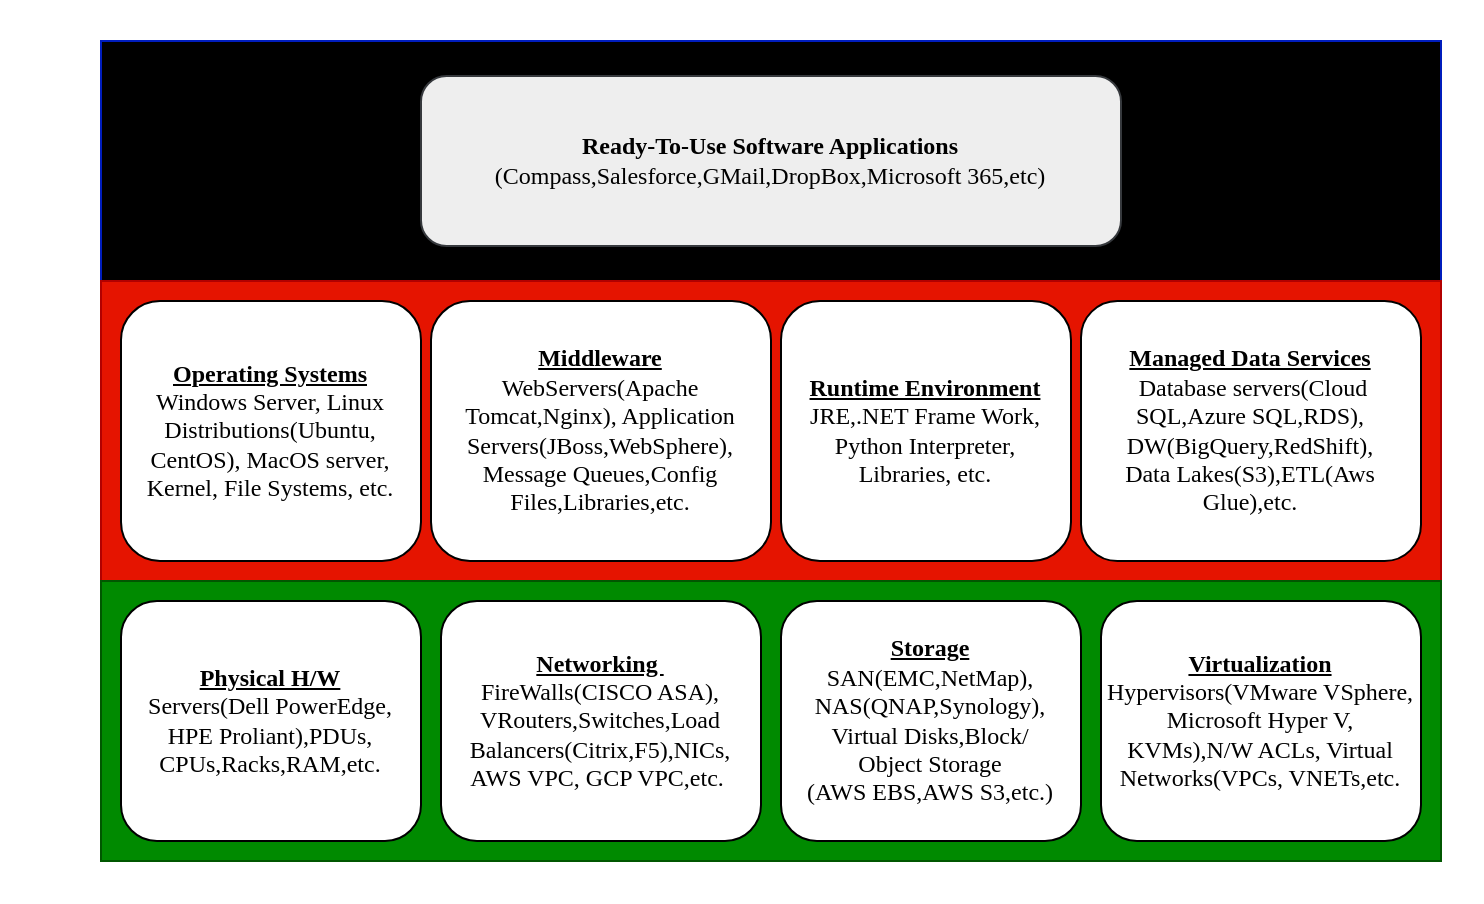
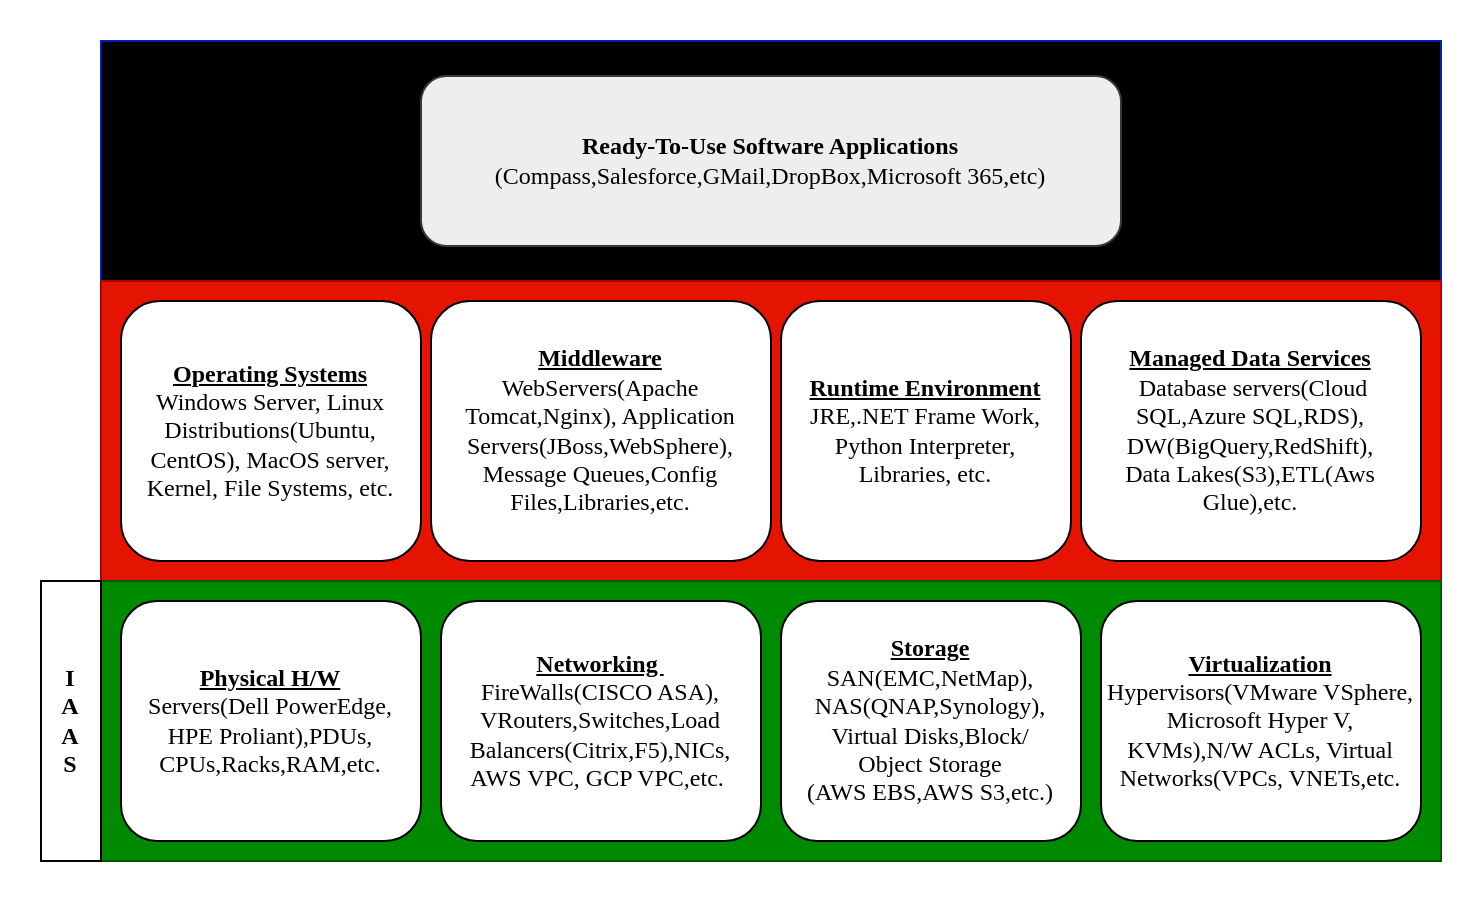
  <mxCell id="0" />
  <mxCell id="1" parent="0" />
  <mxCell id="2" value="" style="rounded=0;whiteSpace=wrap;html=1;fillColor=light-dark(#000000,#CCFFFF);fontColor=#ffffff;strokeColor=light-dark(#001DBC,#99FFFF);gradientColor=none;" vertex="1" parent="1"><mxGeometry x="50" y="20" width="670" height="120" as="geometry" /></mxCell>
  <mxCell id="3" value="" style="rounded=0;whiteSpace=wrap;html=1;fillColor=light-dark(#E51400,#FFCCCC);strokeColor=#B20000;fontColor=#ffffff;" vertex="1" parent="1"><mxGeometry x="50" y="140" width="670" height="150" as="geometry" /></mxCell>
  <mxCell id="4" value="" style="rounded=0;whiteSpace=wrap;html=1;fillColor=light-dark(#008A00,#CCFFCC);strokeColor=#005700;fontColor=#ffffff;" vertex="1" parent="1"><mxGeometry x="50" y="290" width="670" height="140" as="geometry" /></mxCell>
  <mxCell id="5" value="&lt;b&gt;&lt;u&gt;&lt;font style=&quot;color: light-dark(rgb(0, 0, 0), rgb(0, 0, 0));&quot; face=&quot;Verdana&quot;&gt;Physical H/W&lt;/font&gt;&lt;/u&gt;&lt;/b&gt;&lt;div&gt;&lt;font style=&quot;color: light-dark(rgb(0, 0, 0), rgb(0, 0, 0));&quot; face=&quot;Verdana&quot;&gt;Servers(Dell PowerEdge, HPE&lt;span style=&quot;background-color: transparent;&quot;&gt;&amp;nbsp;Proliant),PDUs,&lt;/span&gt;&lt;/font&gt;&lt;/div&gt;&lt;div&gt;&lt;font style=&quot;color: light-dark(rgb(0, 0, 0), rgb(0, 0, 0));&quot;&gt;&lt;font face=&quot;Verdana&quot;&gt;&lt;span style=&quot;background-color: transparent;&quot;&gt;CPUs,&lt;/span&gt;&lt;/font&gt;&lt;span style=&quot;font-family: Verdana; background-color: transparent;&quot;&gt;Racks,RAM,etc.&lt;/span&gt;&lt;/font&gt;&lt;/div&gt;" style="rounded=1;whiteSpace=wrap;html=1;fillColor=light-dark(#FFFFFF,#FFFFFF);" vertex="1" parent="1"><mxGeometry x="60" y="300" width="150" height="120" as="geometry" /></mxCell>
  <mxCell id="6" value="&lt;b&gt;&lt;u&gt;&lt;font style=&quot;color: light-dark(rgb(0, 0, 0), rgb(0, 0, 0));&quot; face=&quot;Verdana&quot;&gt;Networking&amp;nbsp;&lt;/font&gt;&lt;/u&gt;&lt;/b&gt;&lt;div&gt;&lt;font style=&quot;color: light-dark(rgb(0, 0, 0), rgb(0, 0, 0));&quot; face=&quot;Verdana&quot;&gt;FireWalls(CISCO ASA),&lt;/font&gt;&lt;/div&gt;&lt;div&gt;&lt;font style=&quot;color: light-dark(rgb(0, 0, 0), rgb(0, 0, 0));&quot; face=&quot;Verdana&quot;&gt;VRouters,Switches,Load Balancers(Citrix,F5),NICs,&lt;/font&gt;&lt;/div&gt;&lt;div&gt;&lt;font style=&quot;color: light-dark(rgb(0, 0, 0), rgb(0, 0, 0));&quot; face=&quot;Verdana&quot;&gt;AWS VPC, GCP VPC,etc.&amp;nbsp;&lt;/font&gt;&lt;/div&gt;" style="rounded=1;whiteSpace=wrap;html=1;align=center;fillColor=light-dark(#FFFFFF,#FFFFFF);" vertex="1" parent="1"><mxGeometry x="220" y="300" width="160" height="120" as="geometry" /></mxCell>
  <mxCell id="7" value="&lt;b&gt;&lt;u&gt;&lt;font style=&quot;color: light-dark(rgb(0, 0, 0), rgb(0, 0, 0));&quot; face=&quot;Verdana&quot;&gt;Storage&lt;/font&gt;&lt;/u&gt;&lt;/b&gt;&lt;div style=&quot;&quot;&gt;&lt;font style=&quot;color: light-dark(rgb(0, 0, 0), rgb(0, 0, 0));&quot; face=&quot;Verdana&quot;&gt;SAN(EMC,NetMap),&lt;/font&gt;&lt;/div&gt;&lt;div style=&quot;&quot;&gt;&lt;font style=&quot;color: light-dark(rgb(0, 0, 0), rgb(0, 0, 0));&quot; face=&quot;Verdana&quot;&gt;NAS(QNAP,Synology),&lt;/font&gt;&lt;/div&gt;&lt;div style=&quot;&quot;&gt;&lt;font style=&quot;color: light-dark(rgb(0, 0, 0), rgb(0, 0, 0));&quot; face=&quot;Verdana&quot;&gt;Virtual Disks,Block/&lt;/font&gt;&lt;/div&gt;&lt;div style=&quot;&quot;&gt;&lt;font style=&quot;color: light-dark(rgb(0, 0, 0), rgb(0, 0, 0));&quot; face=&quot;Verdana&quot;&gt;Object Storage&lt;/font&gt;&lt;/div&gt;&lt;div style=&quot;&quot;&gt;&lt;font style=&quot;color: light-dark(rgb(0, 0, 0), rgb(0, 0, 0));&quot; face=&quot;Verdana&quot;&gt;(AWS EBS,AWS S3,etc.)&lt;/font&gt;&lt;/div&gt;" style="rounded=1;whiteSpace=wrap;html=1;fillColor=light-dark(#FFFFFF,#FFFFFF);" vertex="1" parent="1"><mxGeometry x="390" y="300" width="150" height="120" as="geometry" /></mxCell>
  <mxCell id="8" value="&lt;b style=&quot;&quot;&gt;&lt;u&gt;&lt;font style=&quot;color: light-dark(rgb(0, 0, 0), rgb(0, 0, 0));&quot; face=&quot;Verdana&quot;&gt;Virtualization&lt;/font&gt;&lt;/u&gt;&lt;/b&gt;&lt;div&gt;&lt;font style=&quot;color: light-dark(rgb(0, 0, 0), rgb(0, 0, 0));&quot; face=&quot;Verdana&quot;&gt;Hypervisors(VMware VSphere, Microsoft Hyper V, KVMs),N/W ACLs, Virtual Networks(VPCs, VNETs,etc.&lt;/font&gt;&lt;/div&gt;" style="rounded=1;whiteSpace=wrap;html=1;gradientColor=none;fillColor=light-dark(#FFFFFF,#FFFFFF);" vertex="1" parent="1"><mxGeometry x="550" y="300" width="160" height="120" as="geometry" /></mxCell>
  <mxCell id="9" value="&lt;font style=&quot;color: light-dark(rgb(0, 0, 0), rgb(0, 0, 0));&quot; face=&quot;Verdana&quot;&gt;&lt;b&gt;&lt;u&gt;Operating Systems&lt;/u&gt;&lt;/b&gt;&lt;br&gt;&lt;/font&gt;&lt;div&gt;&lt;span style=&quot;background-color: transparent;&quot;&gt;&lt;font style=&quot;color: light-dark(rgb(0, 0, 0), rgb(0, 0, 0));&quot; face=&quot;Verdana&quot;&gt;Windows Server, Linux Distributions(Ubuntu, CentOS), MacOS server,&lt;/font&gt;&lt;/span&gt;&lt;/div&gt;&lt;div&gt;&lt;span style=&quot;background-color: transparent;&quot;&gt;&lt;font style=&quot;color: light-dark(rgb(0, 0, 0), rgb(0, 0, 0));&quot; face=&quot;Verdana&quot;&gt;Kernel, File Systems, etc.&lt;/font&gt;&lt;/span&gt;&lt;/div&gt;" style="rounded=1;whiteSpace=wrap;html=1;fillColor=light-dark(#FFFFFF,#FFFFFF);" vertex="1" parent="1"><mxGeometry x="60" y="150" width="150" height="130" as="geometry" /></mxCell>
  <mxCell id="10" value="&lt;b&gt;&lt;u&gt;&lt;font style=&quot;color: light-dark(rgb(0, 0, 0), rgb(0, 0, 0));&quot; face=&quot;Verdana&quot;&gt;Middleware&lt;/font&gt;&lt;/u&gt;&lt;/b&gt;&lt;div&gt;&lt;font style=&quot;color: light-dark(rgb(0, 0, 0), rgb(0, 0, 0));&quot; face=&quot;Verdana&quot;&gt;WebServers(Apache Tomcat,Nginx), Application Servers(JBoss,WebSphere),&lt;/font&gt;&lt;/div&gt;&lt;div&gt;&lt;font style=&quot;color: light-dark(rgb(0, 0, 0), rgb(0, 0, 0));&quot;&gt;&lt;font face=&quot;Verdana&quot;&gt;Message Queues,&lt;/font&gt;&lt;span style=&quot;font-family: Verdana; background-color: transparent;&quot;&gt;Config Files,&lt;/span&gt;&lt;span style=&quot;font-family: Verdana; background-color: transparent;&quot;&gt;Libraries,etc.&lt;/span&gt;&lt;/font&gt;&lt;/div&gt;" style="rounded=1;whiteSpace=wrap;html=1;align=center;fillColor=light-dark(#FFFFFF,#FFFFFF);" vertex="1" parent="1"><mxGeometry x="215" y="150" width="170" height="130" as="geometry" /></mxCell>
  <mxCell id="11" value="&lt;b&gt;&lt;u&gt;&lt;font style=&quot;color: light-dark(rgb(0, 0, 0), rgb(0, 0, 0));&quot; face=&quot;Verdana&quot;&gt;Runtime Environment&lt;/font&gt;&lt;/u&gt;&lt;/b&gt;&lt;div&gt;&lt;font style=&quot;color: light-dark(rgb(0, 0, 0), rgb(0, 0, 0));&quot; face=&quot;Verdana&quot;&gt;JRE,.NET Frame Work,&lt;/font&gt;&lt;/div&gt;&lt;div&gt;&lt;font style=&quot;color: light-dark(rgb(0, 0, 0), rgb(0, 0, 0));&quot; face=&quot;Verdana&quot;&gt;Python Interpreter,&lt;/font&gt;&lt;/div&gt;&lt;div&gt;&lt;font style=&quot;color: light-dark(rgb(0, 0, 0), rgb(0, 0, 0));&quot; face=&quot;Verdana&quot;&gt;Libraries, etc.&lt;/font&gt;&lt;/div&gt;" style="rounded=1;whiteSpace=wrap;html=1;fillColor=light-dark(#FFFFFF,#FFFFFF);" vertex="1" parent="1"><mxGeometry x="390" y="150" width="145" height="130" as="geometry" /></mxCell>
  <mxCell id="12" value="&lt;b&gt;&lt;font style=&quot;color: light-dark(rgb(0, 0, 0), rgb(0, 0, 0));&quot; face=&quot;Verdana&quot;&gt;Ready-To-Use Software Applications&lt;/font&gt;&lt;/b&gt;&lt;div&gt;&lt;font style=&quot;color: light-dark(rgb(0, 0, 0), rgb(0, 0, 0));&quot; face=&quot;Verdana&quot;&gt;(Compass,Salesforce,GMail,DropBox,Microsoft 365,etc)&lt;/font&gt;&lt;/div&gt;" style="rounded=1;whiteSpace=wrap;html=1;fillColor=light-dark(#EEEEEE,#FFFFFF);strokeColor=#36393d;" vertex="1" parent="1"><mxGeometry x="210" y="37.5" width="350" height="85" as="geometry" /></mxCell>
  <mxCell id="13" value="&lt;font style=&quot;color: light-dark(rgb(0, 0, 0), rgb(0, 0, 0));&quot; face=&quot;Verdana&quot;&gt;&lt;b&gt;&lt;u&gt;Managed Data Services&lt;/u&gt;&lt;/b&gt;&lt;/font&gt;&lt;div&gt;&lt;font style=&quot;color: light-dark(rgb(0, 0, 0), rgb(0, 0, 0));&quot; face=&quot;Verdana&quot;&gt;&amp;nbsp;Database servers(Cloud SQL,Azure SQL,RDS), DW(BigQuery,RedShift),&lt;/font&gt;&lt;/div&gt;&lt;div&gt;&lt;font style=&quot;color: light-dark(rgb(0, 0, 0), rgb(0, 0, 0));&quot; face=&quot;Verdana&quot;&gt;Data Lakes(S3),ETL(Aws Glue),etc.&lt;/font&gt;&lt;/div&gt;" style="rounded=1;whiteSpace=wrap;html=1;arcSize=14;fillColor=light-dark(#FFFFFF,#FFFFFF);" vertex="1" parent="1"><mxGeometry x="540" y="150" width="170" height="130" as="geometry" /></mxCell>
+ <mxCell id="14" value="&lt;b&gt;&lt;font style=&quot;color: light-dark(rgb(0, 0, 0), rgb(153, 0, 0));&quot; face=&quot;Verdana&quot;&gt;I&lt;/font&gt;&lt;/b&gt;&lt;div&gt;&lt;b&gt;&lt;font style=&quot;color: light-dark(rgb(0, 0, 0), rgb(153, 0, 0));&quot; face=&quot;Verdana&quot;&gt;A&lt;/font&gt;&lt;/b&gt;&lt;/div&gt;&lt;div&gt;&lt;b&gt;&lt;font style=&quot;color: light-dark(rgb(0, 0, 0), rgb(153, 0, 0));&quot; face=&quot;Verdana&quot;&gt;A&lt;/font&gt;&lt;/b&gt;&lt;/div&gt;&lt;div&gt;&lt;b&gt;&lt;font style=&quot;color: light-dark(rgb(0, 0, 0), rgb(153, 0, 0));&quot; face=&quot;Verdana&quot;&gt;S&lt;/font&gt;&lt;/b&gt;&lt;/div&gt;" style="rounded=0;whiteSpace=wrap;html=1;fillColor=light-dark(#FFFFFF,#FF99FF);" vertex="1" parent="1"><mxGeometry x="20" y="290" width="30" height="140" as="geometry" /></mxCell>
